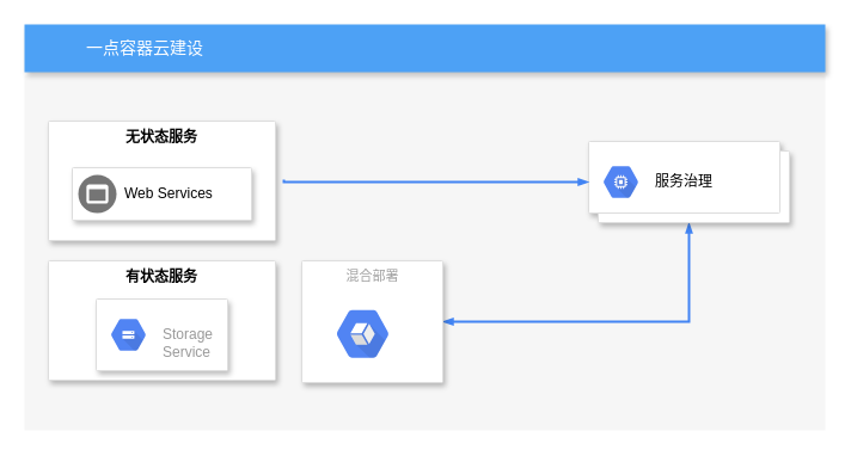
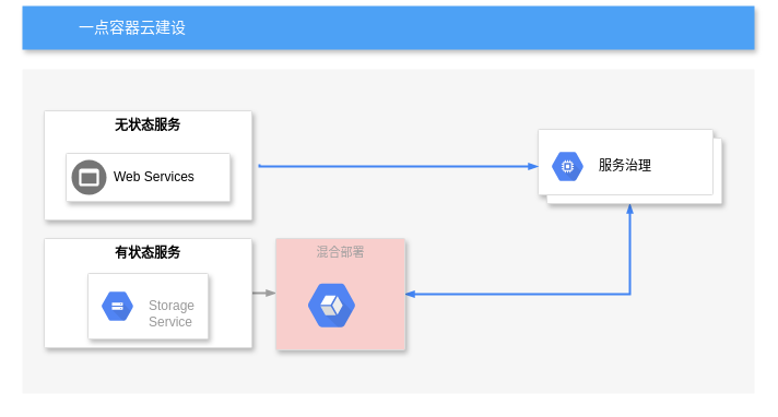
  <mxCell id="0" />
  <mxCell id="1" parent="0" />
  <mxCell id="2" value="" style="fillColor=#F6F6F6;strokeColor=none;shadow=0;gradientColor=none;fontSize=14;align=left;spacing=10;fontColor=#717171;9E9E9E;verticalAlign=top;spacingTop=-4;fontStyle=0;spacingLeft=40;html=1;" parent="1" vertex="1"><mxGeometry x="20" y="63" width="670" height="297" as="geometry" /></mxCell>
- <mxCell id="3" value="一点容器云建设" style="fillColor=#4DA1F5;strokeColor=none;shadow=1;gradientColor=none;fontSize=14;align=left;spacingLeft=50;fontColor=#ffffff;html=1;" parent="1" vertex="1"><mxGeometry x="20" y="20" width="670" height="40" as="geometry" /></mxCell>
+ <mxCell id="3" value="一点容器云建设" style="fillColor=#4DA1F5;strokeColor=none;shadow=1;gradientColor=none;fontSize=14;align=left;spacingLeft=50;fontColor=#ffffff;html=1;" parent="1" vertex="1"><mxGeometry x="20" y="5" width="670" height="40" as="geometry" /></mxCell>
  <mxCell id="4" value="&lt;b&gt;&lt;font color=&quot;#000000&quot;&gt;无状态服务&lt;/font&gt;&lt;/b&gt;" style="strokeColor=#dddddd;fillColor=#ffffff;shadow=1;strokeWidth=1;rounded=1;absoluteArcSize=1;arcSize=2;labelPosition=center;verticalLabelPosition=middle;align=center;verticalAlign=top;spacingLeft=0;fontColor=#999999;fontSize=12;whiteSpace=wrap;spacingBottom=2;html=1;" parent="1" vertex="1"><mxGeometry x="40" y="101" width="190" height="100" as="geometry" /></mxCell>
+ <mxCell id="5" style="edgeStyle=orthogonalEdgeStyle;rounded=0;html=1;labelBackgroundColor=none;startFill=1;startSize=4;endArrow=blockThin;endFill=1;endSize=4;jettySize=auto;orthogonalLoop=1;strokeColor=#9E9E9E;strokeWidth=2;fontSize=12;fontColor=#000000;align=left;dashed=0;" parent="1" source="6" target="8" edge="1"><mxGeometry relative="1" as="geometry"><Array as="points"><mxPoint x="252.5" y="268" /></Array></mxGeometry></mxCell>
  <mxCell id="6" value="&lt;font color=&quot;#000000&quot;&gt;&lt;b&gt;有状态服务&lt;/b&gt;&lt;/font&gt;" style="strokeColor=#dddddd;fillColor=#ffffff;shadow=1;strokeWidth=1;rounded=1;absoluteArcSize=1;arcSize=2;labelPosition=center;verticalLabelPosition=middle;align=center;verticalAlign=top;spacingLeft=0;fontColor=#999999;fontSize=12;whiteSpace=wrap;spacingBottom=2;html=1;" parent="1" vertex="1"><mxGeometry x="40" y="218" width="190" height="100" as="geometry" /></mxCell>
  <mxCell id="7" style="edgeStyle=orthogonalEdgeStyle;rounded=0;html=1;labelBackgroundColor=none;startFill=1;startSize=4;endArrow=blockThin;endFill=1;endSize=4;jettySize=auto;orthogonalLoop=1;strokeColor=#4284F3;strokeWidth=2;fontSize=12;fontColor=#000000;align=left;dashed=0;startArrow=blockThin;" parent="1" source="8" target="9" edge="1"><mxGeometry relative="1" as="geometry" /></mxCell>
- <mxCell id="8" value="混合部署" style="strokeColor=#dddddd;fillColor=#ffffff;shadow=1;strokeWidth=1;rounded=1;absoluteArcSize=1;arcSize=2;fontSize=11;fontColor=#9E9E9E;align=center;html=1;verticalAlign=top;" parent="1" vertex="1"><mxGeometry x="252" y="218" width="118" height="102" as="geometry" /></mxCell>
+ <mxCell id="8" value="混合部署" style="strokeColor=#dddddd;fillColor=#f8cecc;shadow=1;strokeWidth=1;rounded=1;absoluteArcSize=1;arcSize=2;fontSize=11;fontColor=#9E9E9E;align=center;html=1;verticalAlign=top;" parent="1" vertex="1"><mxGeometry x="252" y="218" width="118" height="102" as="geometry" /></mxCell>
  <mxCell id="9" value="" style="shape=mxgraph.gcp2.doubleRect;strokeColor=#dddddd;fillColor=#ffffff;shadow=1;strokeWidth=1;fontSize=11;fontColor=#9E9E9E;align=center;html=1;" parent="1" vertex="1"><mxGeometry x="492" y="118" width="168" height="68" as="geometry" /></mxCell>
  <mxCell id="10" value="&lt;font color=&quot;#000000&quot;&gt;服务治理&lt;/font&gt;" style="dashed=0;connectable=0;html=1;fillColor=#5184F3;strokeColor=none;shape=mxgraph.gcp2.hexIcon;prIcon=compute_engine;part=1;labelPosition=right;verticalLabelPosition=middle;align=left;verticalAlign=middle;spacingLeft=5;fontColor=#999999;fontSize=12;" parent="9" vertex="1"><mxGeometry y="0.5" width="44" height="39" relative="1" as="geometry"><mxPoint x="5" y="-19.5" as="offset" /></mxGeometry></mxCell>
  <mxCell id="11" value="" style="strokeColor=#dddddd;shadow=1;strokeWidth=1;rounded=1;absoluteArcSize=1;arcSize=2;" vertex="1" parent="1"><mxGeometry x="60" y="140" width="150" height="44" as="geometry" /></mxCell>
  <mxCell id="12" value="Web Services" style="dashed=0;connectable=0;html=1;fillColor=#757575;strokeColor=none;shape=mxgraph.gcp2.frontend_platform_services;part=1;labelPosition=right;verticalLabelPosition=middle;align=left;verticalAlign=middle;spacingLeft=5;fontSize=12;" vertex="1" parent="11"><mxGeometry y="0.5" width="32" height="32" relative="1" as="geometry"><mxPoint x="5" y="-16" as="offset" /></mxGeometry></mxCell>
  <mxCell id="13" value="" style="strokeColor=#dddddd;shadow=1;strokeWidth=1;rounded=1;absoluteArcSize=1;arcSize=2;" vertex="1" parent="1"><mxGeometry x="80" y="250" width="110" height="60" as="geometry" /></mxCell>
  <mxCell id="14" value="&lt;br&gt;Storage&lt;br&gt;Service&lt;br&gt;" style="dashed=0;connectable=0;html=1;fillColor=#5184F3;strokeColor=none;shape=mxgraph.gcp2.hexIcon;prIcon=cloud_storage;part=1;labelPosition=right;verticalLabelPosition=middle;align=left;verticalAlign=middle;spacingLeft=5;fontColor=#999999;fontSize=12;" vertex="1" parent="13"><mxGeometry y="0.5" width="44" height="39" relative="1" as="geometry"><mxPoint x="5" y="-19.5" as="offset" /></mxGeometry></mxCell>
  <mxCell id="15" value="" style="edgeStyle=orthogonalEdgeStyle;fontSize=12;html=1;endArrow=blockThin;endFill=1;rounded=0;strokeWidth=2;endSize=4;startSize=4;dashed=0;strokeColor=#4284F3;entryX=0;entryY=0.5;entryDx=0;entryDy=0;" edge="1" parent="1" target="9"><mxGeometry width="100" relative="1" as="geometry"><mxPoint x="237" y="150" as="sourcePoint" /><mxPoint x="337" y="150" as="targetPoint" /><Array as="points"><mxPoint x="237" y="152" /></Array></mxGeometry></mxCell>
  <mxCell id="16" value="" style="html=1;fillColor=#5184F3;strokeColor=none;verticalAlign=top;labelPosition=center;verticalLabelPosition=bottom;align=center;spacingTop=-6;fontSize=11;fontStyle=1;fontColor=#999999;shape=mxgraph.gcp2.hexIcon;prIcon=stackdriver" vertex="1" parent="1"><mxGeometry x="270" y="250" width="66" height="58.5" as="geometry" /></mxCell>
